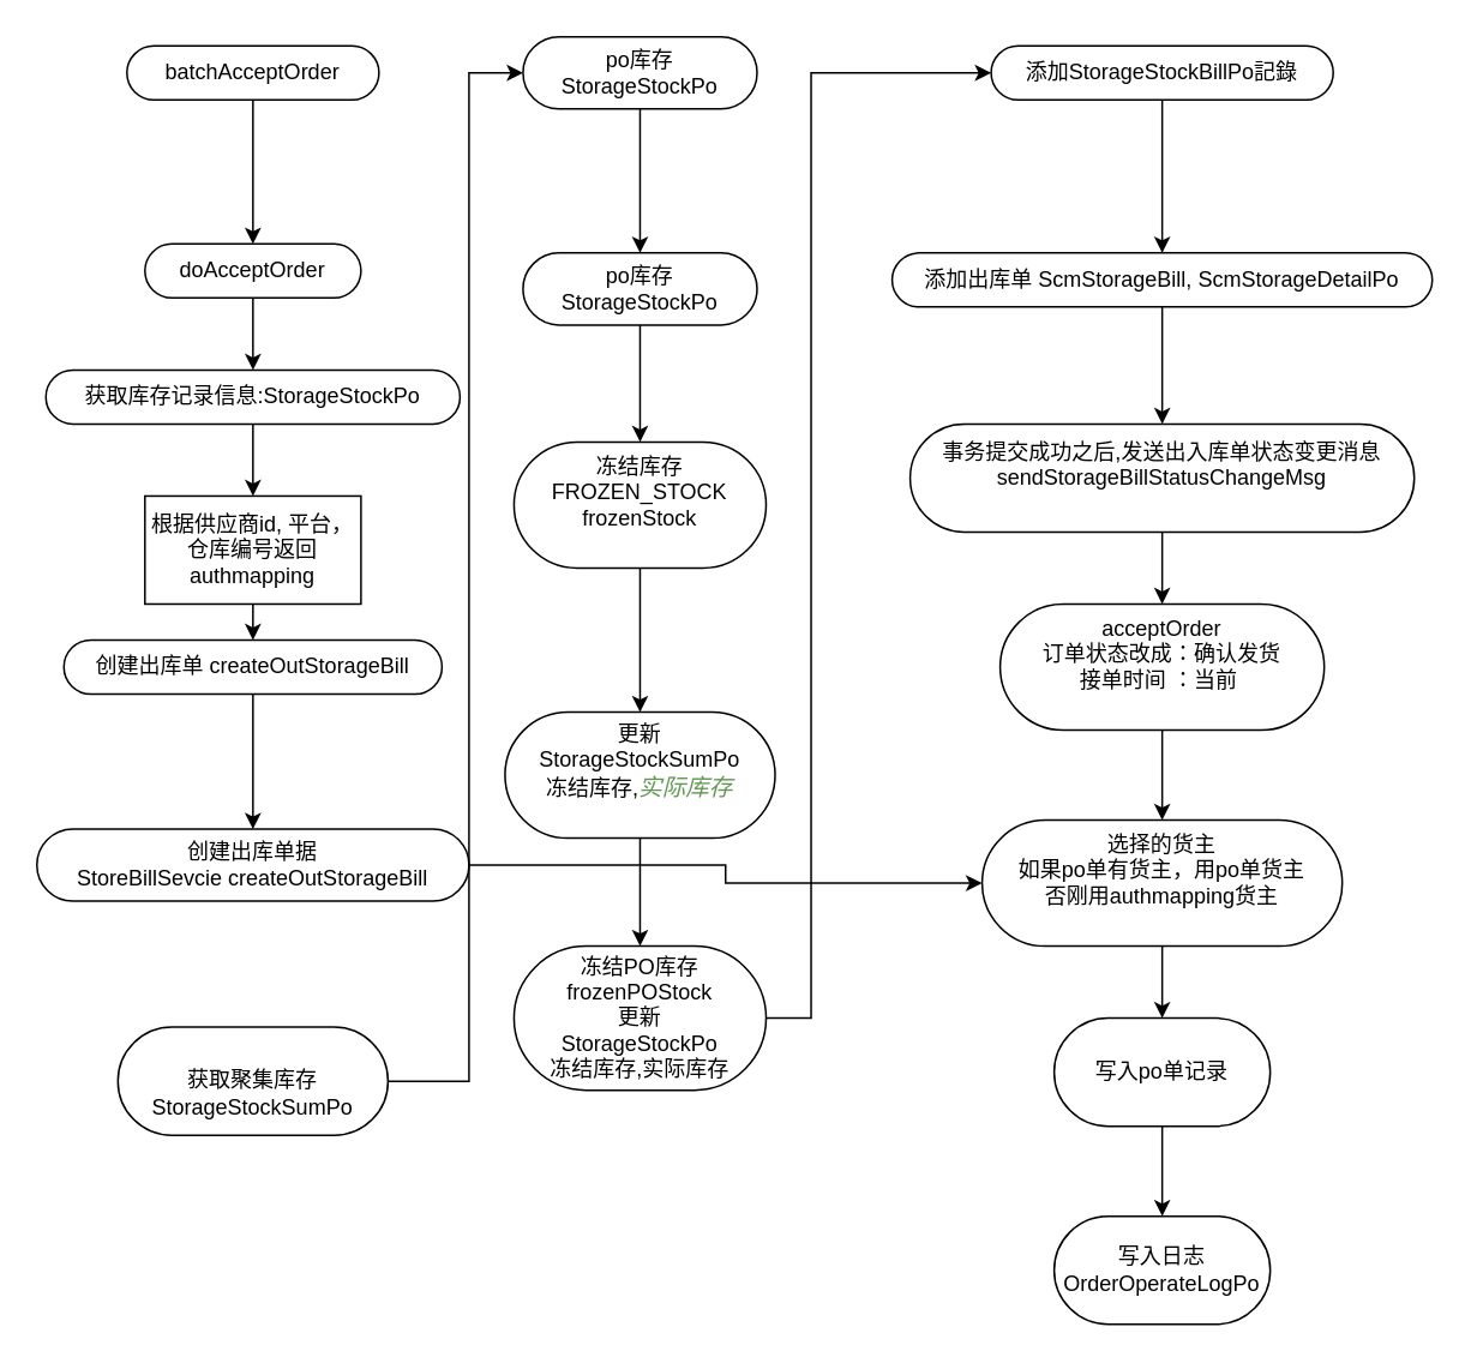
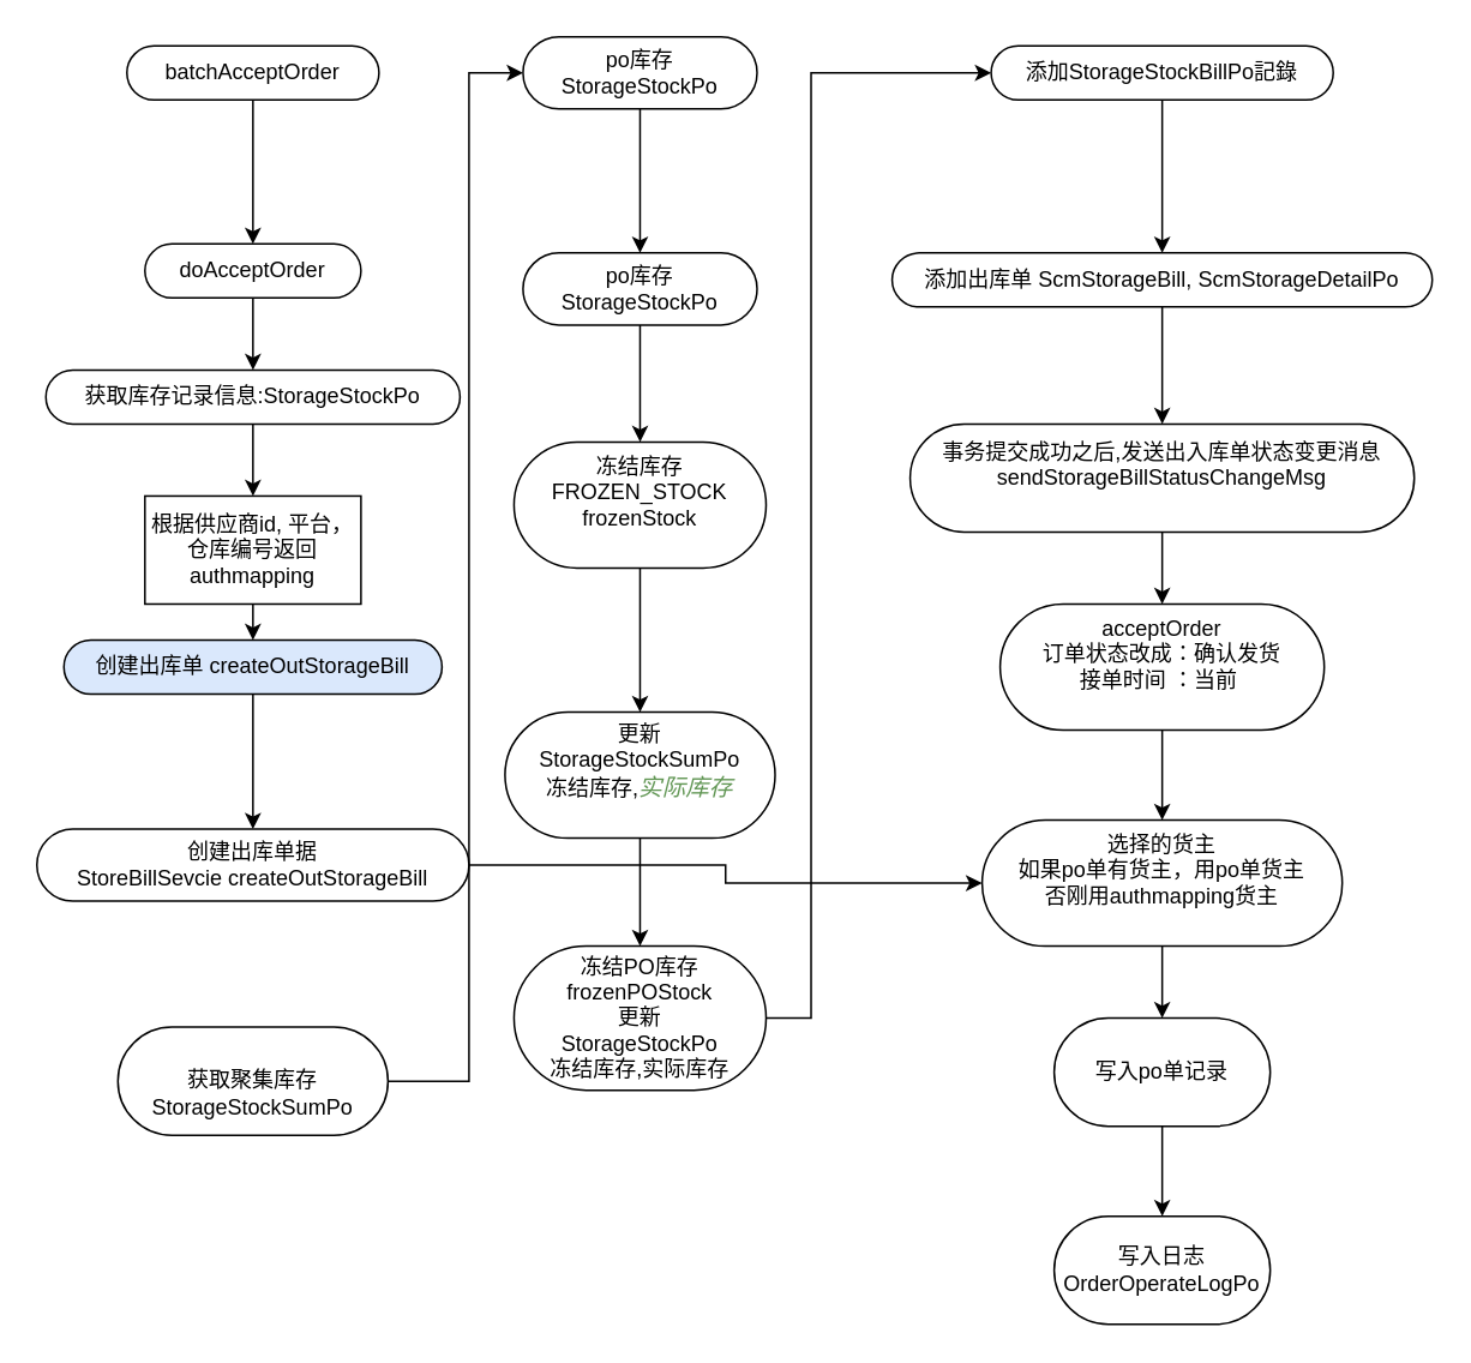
  <mxCell id="0" />
  <mxCell id="1" parent="0" />
  <mxCell id="2" value="" style="edgeStyle=orthogonalEdgeStyle;rounded=0;orthogonalLoop=1;jettySize=auto;html=1;" parent="1" source="3" target="5" edge="1"><mxGeometry relative="1" as="geometry" /></mxCell>
  <mxCell id="3" value="batchAcceptOrder" style="whiteSpace=wrap;html=1;rounded=1;arcSize=50;align=center;verticalAlign=middle;strokeWidth=1;autosize=1;spacing=4;treeFolding=1;treeMoving=1;newEdgeStyle={&quot;edgeStyle&quot;:&quot;entityRelationEdgeStyle&quot;,&quot;startArrow&quot;:&quot;none&quot;,&quot;endArrow&quot;:&quot;none&quot;,&quot;segment&quot;:10,&quot;curved&quot;:1};direction=west;" parent="1" vertex="1"><mxGeometry x="70" y="25" width="140" height="30" as="geometry" /></mxCell>
  <mxCell id="4" value="" style="edgeStyle=orthogonalEdgeStyle;rounded=0;orthogonalLoop=1;jettySize=auto;html=1;" parent="1" source="5" target="7" edge="1"><mxGeometry relative="1" as="geometry" /></mxCell>
  <mxCell id="5" value="doAcceptOrder" style="whiteSpace=wrap;html=1;rounded=1;arcSize=50;align=center;verticalAlign=middle;strokeWidth=1;autosize=1;spacing=4;treeFolding=1;treeMoving=1;newEdgeStyle={&quot;edgeStyle&quot;:&quot;entityRelationEdgeStyle&quot;,&quot;startArrow&quot;:&quot;none&quot;,&quot;endArrow&quot;:&quot;none&quot;,&quot;segment&quot;:10,&quot;curved&quot;:1};direction=west;" parent="1" vertex="1"><mxGeometry x="80" y="135" width="120" height="30" as="geometry" /></mxCell>
  <mxCell id="6" style="edgeStyle=orthogonalEdgeStyle;rounded=0;orthogonalLoop=1;jettySize=auto;html=1;entryX=0.5;entryY=0;entryDx=0;entryDy=0;" edge="1" parent="1" source="7" target="35"><mxGeometry relative="1" as="geometry" /></mxCell>
  <mxCell id="7" value="获取库存记录信息:StorageStockPo" style="whiteSpace=wrap;html=1;rounded=1;arcSize=50;align=center;verticalAlign=middle;strokeWidth=1;autosize=1;spacing=4;treeFolding=1;treeMoving=1;newEdgeStyle={&quot;edgeStyle&quot;:&quot;entityRelationEdgeStyle&quot;,&quot;startArrow&quot;:&quot;none&quot;,&quot;endArrow&quot;:&quot;none&quot;,&quot;segment&quot;:10,&quot;curved&quot;:1};direction=west;" parent="1" vertex="1"><mxGeometry x="25" y="205" width="230" height="30" as="geometry" /></mxCell>
  <mxCell id="8" value="" style="edgeStyle=orthogonalEdgeStyle;rounded=0;orthogonalLoop=1;jettySize=auto;html=1;" parent="1" source="9" target="11" edge="1"><mxGeometry relative="1" as="geometry" /></mxCell>
- <mxCell id="9" value="创建出库单 createOutStorageBill" style="whiteSpace=wrap;html=1;rounded=1;arcSize=50;align=center;verticalAlign=middle;strokeWidth=1;autosize=1;spacing=4;treeFolding=1;treeMoving=1;newEdgeStyle={&quot;edgeStyle&quot;:&quot;entityRelationEdgeStyle&quot;,&quot;startArrow&quot;:&quot;none&quot;,&quot;endArrow&quot;:&quot;none&quot;,&quot;segment&quot;:10,&quot;curved&quot;:1};direction=west;" parent="1" vertex="1"><mxGeometry x="35" y="355" width="210" height="30" as="geometry" /></mxCell>
+ <mxCell id="9" value="创建出库单 createOutStorageBill" style="whiteSpace=wrap;html=1;rounded=1;arcSize=50;align=center;verticalAlign=middle;strokeWidth=1;autosize=1;spacing=4;treeFolding=1;treeMoving=1;newEdgeStyle={&quot;edgeStyle&quot;:&quot;entityRelationEdgeStyle&quot;,&quot;startArrow&quot;:&quot;none&quot;,&quot;endArrow&quot;:&quot;none&quot;,&quot;segment&quot;:10,&quot;curved&quot;:1};direction=west;fillColor=#dae8fc;" parent="1" vertex="1"><mxGeometry x="35" y="355" width="210" height="30" as="geometry" /></mxCell>
  <mxCell id="10" value="" style="edgeStyle=orthogonalEdgeStyle;rounded=0;orthogonalLoop=1;jettySize=auto;html=1;" parent="1" source="11" target="33" edge="1"><mxGeometry relative="1" as="geometry" /></mxCell>
  <mxCell id="11" value="&lt;div&gt;创建出库单据&lt;/div&gt;&lt;div&gt;StoreBillSevcie createOutStorageBill&lt;/div&gt;" style="whiteSpace=wrap;html=1;rounded=1;arcSize=50;align=center;verticalAlign=middle;strokeWidth=1;autosize=1;spacing=4;treeFolding=1;treeMoving=1;newEdgeStyle={&quot;edgeStyle&quot;:&quot;entityRelationEdgeStyle&quot;,&quot;startArrow&quot;:&quot;none&quot;,&quot;endArrow&quot;:&quot;none&quot;,&quot;segment&quot;:10,&quot;curved&quot;:1};direction=west;" parent="1" vertex="1"><mxGeometry x="20" y="460" width="240" height="40" as="geometry" /></mxCell>
  <mxCell id="12" value="" style="edgeStyle=orthogonalEdgeStyle;rounded=0;orthogonalLoop=1;jettySize=auto;html=1;" parent="1" source="13" target="15" edge="1"><mxGeometry relative="1" as="geometry"><Array as="points"><mxPoint x="260" y="600" /><mxPoint x="260" y="40" /></Array></mxGeometry></mxCell>
  <mxCell id="13" value="&lt;div&gt;&lt;br&gt;&lt;/div&gt;&lt;div&gt;获取聚集库存&lt;/div&gt;&lt;div&gt;StorageStockSumPo&lt;/div&gt;" style="whiteSpace=wrap;html=1;rounded=1;arcSize=50;align=center;verticalAlign=middle;strokeWidth=1;autosize=1;spacing=4;treeFolding=1;treeMoving=1;newEdgeStyle={&quot;edgeStyle&quot;:&quot;entityRelationEdgeStyle&quot;,&quot;startArrow&quot;:&quot;none&quot;,&quot;endArrow&quot;:&quot;none&quot;,&quot;segment&quot;:10,&quot;curved&quot;:1};direction=west;" parent="1" vertex="1"><mxGeometry x="65" y="570" width="150" height="60" as="geometry" /></mxCell>
  <mxCell id="14" value="" style="edgeStyle=orthogonalEdgeStyle;rounded=0;orthogonalLoop=1;jettySize=auto;html=1;" parent="1" source="15" target="17" edge="1"><mxGeometry relative="1" as="geometry" /></mxCell>
  <mxCell id="15" value="&lt;div&gt;po库存&lt;/div&gt;&lt;div&gt;StorageStockPo&lt;/div&gt;" style="whiteSpace=wrap;html=1;rounded=1;arcSize=50;align=center;verticalAlign=middle;strokeWidth=1;autosize=1;spacing=4;treeFolding=1;treeMoving=1;newEdgeStyle={&quot;edgeStyle&quot;:&quot;entityRelationEdgeStyle&quot;,&quot;startArrow&quot;:&quot;none&quot;,&quot;endArrow&quot;:&quot;none&quot;,&quot;segment&quot;:10,&quot;curved&quot;:1};direction=west;" parent="1" vertex="1"><mxGeometry x="290" y="20" width="130" height="40" as="geometry" /></mxCell>
  <mxCell id="16" value="" style="edgeStyle=orthogonalEdgeStyle;rounded=0;orthogonalLoop=1;jettySize=auto;html=1;" parent="1" source="17" target="19" edge="1"><mxGeometry relative="1" as="geometry" /></mxCell>
  <mxCell id="17" value="&lt;div&gt;po库存&lt;/div&gt;&lt;div&gt;StorageStockPo&lt;/div&gt;" style="whiteSpace=wrap;html=1;rounded=1;arcSize=50;align=center;verticalAlign=middle;strokeWidth=1;autosize=1;spacing=4;treeFolding=1;treeMoving=1;newEdgeStyle={&quot;edgeStyle&quot;:&quot;entityRelationEdgeStyle&quot;,&quot;startArrow&quot;:&quot;none&quot;,&quot;endArrow&quot;:&quot;none&quot;,&quot;segment&quot;:10,&quot;curved&quot;:1};direction=west;" parent="1" vertex="1"><mxGeometry x="290" y="140" width="130" height="40" as="geometry" /></mxCell>
  <mxCell id="18" value="" style="edgeStyle=orthogonalEdgeStyle;rounded=0;orthogonalLoop=1;jettySize=auto;html=1;" parent="1" source="19" target="21" edge="1"><mxGeometry relative="1" as="geometry" /></mxCell>
  <mxCell id="19" value="&lt;div&gt;冻结库存&lt;/div&gt;&lt;div&gt;FROZEN_STOCK&lt;/div&gt;&lt;div&gt;frozenStock&lt;/div&gt;&lt;div&gt;&lt;br&gt;&lt;/div&gt;" style="whiteSpace=wrap;html=1;rounded=1;arcSize=50;align=center;verticalAlign=middle;strokeWidth=1;autosize=1;spacing=4;treeFolding=1;treeMoving=1;newEdgeStyle={&quot;edgeStyle&quot;:&quot;entityRelationEdgeStyle&quot;,&quot;startArrow&quot;:&quot;none&quot;,&quot;endArrow&quot;:&quot;none&quot;,&quot;segment&quot;:10,&quot;curved&quot;:1};direction=west;" parent="1" vertex="1"><mxGeometry x="285" y="245" width="140" height="70" as="geometry" /></mxCell>
  <mxCell id="20" value="" style="edgeStyle=orthogonalEdgeStyle;rounded=0;orthogonalLoop=1;jettySize=auto;html=1;" parent="1" source="21" target="23" edge="1"><mxGeometry relative="1" as="geometry" /></mxCell>
  <mxCell id="21" value="&lt;div&gt;&lt;div&gt;更新&lt;/div&gt;&lt;div&gt;StorageStockSumPo&lt;/div&gt;&lt;/div&gt;&lt;div&gt;&lt;div&gt;冻结库存,&lt;span style=&quot;font-family: , monospace ; font-size: 9.8pt ; color: rgb(98 , 151 , 85) ; font-style: italic&quot;&gt;实际库存&lt;/span&gt;&lt;/div&gt;&lt;/div&gt;&lt;div&gt;&lt;br&gt;&lt;/div&gt;" style="whiteSpace=wrap;html=1;rounded=1;arcSize=50;align=center;verticalAlign=middle;strokeWidth=1;autosize=1;spacing=4;treeFolding=1;treeMoving=1;newEdgeStyle={&quot;edgeStyle&quot;:&quot;entityRelationEdgeStyle&quot;,&quot;startArrow&quot;:&quot;none&quot;,&quot;endArrow&quot;:&quot;none&quot;,&quot;segment&quot;:10,&quot;curved&quot;:1};direction=west;" parent="1" vertex="1"><mxGeometry x="280" y="395" width="150" height="70" as="geometry" /></mxCell>
  <mxCell id="22" value="" style="edgeStyle=orthogonalEdgeStyle;rounded=0;orthogonalLoop=1;jettySize=auto;html=1;" parent="1" source="23" target="25" edge="1"><mxGeometry relative="1" as="geometry"><Array as="points"><mxPoint x="450" y="565" /><mxPoint x="450" y="40" /></Array></mxGeometry></mxCell>
  <mxCell id="23" value="冻结PO库存&#10;frozenPOStock&#10;更新&#10;StorageStockPo&#10;冻结库存,实际库存" style="whiteSpace=wrap;html=1;rounded=1;arcSize=50;align=center;verticalAlign=middle;strokeWidth=1;autosize=1;spacing=4;treeFolding=1;treeMoving=1;newEdgeStyle={&quot;edgeStyle&quot;:&quot;entityRelationEdgeStyle&quot;,&quot;startArrow&quot;:&quot;none&quot;,&quot;endArrow&quot;:&quot;none&quot;,&quot;segment&quot;:10,&quot;curved&quot;:1};direction=west;" parent="1" vertex="1"><mxGeometry x="285" y="525" width="140" height="80" as="geometry" /></mxCell>
  <mxCell id="24" value="" style="edgeStyle=orthogonalEdgeStyle;rounded=0;orthogonalLoop=1;jettySize=auto;html=1;" parent="1" source="25" target="27" edge="1"><mxGeometry relative="1" as="geometry" /></mxCell>
  <mxCell id="25" value="&lt;div&gt;&lt;span&gt;添加StorageStockBillPo記錄&lt;/span&gt;&lt;br&gt;&lt;/div&gt;" style="whiteSpace=wrap;html=1;rounded=1;arcSize=50;align=center;verticalAlign=middle;strokeWidth=1;autosize=1;spacing=4;treeFolding=1;treeMoving=1;newEdgeStyle={&quot;edgeStyle&quot;:&quot;entityRelationEdgeStyle&quot;,&quot;startArrow&quot;:&quot;none&quot;,&quot;endArrow&quot;:&quot;none&quot;,&quot;segment&quot;:10,&quot;curved&quot;:1};direction=west;" parent="1" vertex="1"><mxGeometry x="550" y="25" width="190" height="30" as="geometry" /></mxCell>
  <mxCell id="26" value="" style="edgeStyle=orthogonalEdgeStyle;rounded=0;orthogonalLoop=1;jettySize=auto;html=1;" parent="1" source="27" target="29" edge="1"><mxGeometry relative="1" as="geometry" /></mxCell>
  <mxCell id="27" value="添加出库单&amp;nbsp;ScmStorageBill, ScmStorageDetailPo" style="whiteSpace=wrap;html=1;rounded=1;arcSize=50;align=center;verticalAlign=middle;strokeWidth=1;autosize=1;spacing=4;treeFolding=1;treeMoving=1;newEdgeStyle={&quot;edgeStyle&quot;:&quot;entityRelationEdgeStyle&quot;,&quot;startArrow&quot;:&quot;none&quot;,&quot;endArrow&quot;:&quot;none&quot;,&quot;segment&quot;:10,&quot;curved&quot;:1};direction=west;" parent="1" vertex="1"><mxGeometry x="495" y="140" width="300" height="30" as="geometry" /></mxCell>
  <mxCell id="28" value="" style="edgeStyle=orthogonalEdgeStyle;rounded=0;orthogonalLoop=1;jettySize=auto;html=1;" edge="1" parent="1" source="29" target="31"><mxGeometry relative="1" as="geometry" /></mxCell>
  <mxCell id="29" value="&lt;div&gt;事务提交成功之后,发送出入库单状态变更消息&lt;/div&gt;&lt;div&gt;sendStorageBillStatusChangeMsg&lt;/div&gt;&lt;div&gt;&lt;br&gt;&lt;/div&gt;" style="whiteSpace=wrap;html=1;rounded=1;arcSize=50;align=center;verticalAlign=middle;strokeWidth=1;autosize=1;spacing=4;treeFolding=1;treeMoving=1;newEdgeStyle={&quot;edgeStyle&quot;:&quot;entityRelationEdgeStyle&quot;,&quot;startArrow&quot;:&quot;none&quot;,&quot;endArrow&quot;:&quot;none&quot;,&quot;segment&quot;:10,&quot;curved&quot;:1};direction=west;" parent="1" vertex="1"><mxGeometry x="505" y="235" width="280" height="60" as="geometry" /></mxCell>
  <mxCell id="30" value="" style="edgeStyle=orthogonalEdgeStyle;rounded=0;orthogonalLoop=1;jettySize=auto;html=1;" edge="1" parent="1" source="31" target="33"><mxGeometry relative="1" as="geometry" /></mxCell>
  <mxCell id="31" value="&lt;div&gt;&lt;div&gt;acceptOrder&lt;/div&gt;&lt;div&gt;订单状态改成：确认发货&lt;/div&gt;&lt;div&gt;接单时间 ：当前&amp;nbsp;&lt;/div&gt;&lt;/div&gt;&lt;div&gt;&lt;br&gt;&lt;/div&gt;" style="whiteSpace=wrap;html=1;rounded=1;arcSize=50;align=center;verticalAlign=middle;strokeWidth=1;autosize=1;spacing=4;treeFolding=1;treeMoving=1;newEdgeStyle={&quot;edgeStyle&quot;:&quot;entityRelationEdgeStyle&quot;,&quot;startArrow&quot;:&quot;none&quot;,&quot;endArrow&quot;:&quot;none&quot;,&quot;segment&quot;:10,&quot;curved&quot;:1};direction=west;" vertex="1" parent="1"><mxGeometry x="555" y="335" width="180" height="70" as="geometry" /></mxCell>
  <mxCell id="32" value="" style="edgeStyle=orthogonalEdgeStyle;rounded=0;orthogonalLoop=1;jettySize=auto;html=1;" edge="1" parent="1" source="33" target="37"><mxGeometry relative="1" as="geometry" /></mxCell>
  <mxCell id="33" value="&lt;div&gt;&lt;div&gt;选择的货主&lt;/div&gt;&lt;div&gt;如果po单有货主，用po单货主&lt;/div&gt;&lt;div&gt;否刚用authmapping货主&lt;/div&gt;&lt;/div&gt;&lt;div&gt;&lt;br&gt;&lt;/div&gt;" style="whiteSpace=wrap;html=1;rounded=1;arcSize=50;align=center;verticalAlign=middle;strokeWidth=1;autosize=1;spacing=4;treeFolding=1;treeMoving=1;newEdgeStyle={&quot;edgeStyle&quot;:&quot;entityRelationEdgeStyle&quot;,&quot;startArrow&quot;:&quot;none&quot;,&quot;endArrow&quot;:&quot;none&quot;,&quot;segment&quot;:10,&quot;curved&quot;:1};direction=west;" vertex="1" parent="1"><mxGeometry x="545" y="455" width="200" height="70" as="geometry" /></mxCell>
  <mxCell id="34" style="edgeStyle=orthogonalEdgeStyle;rounded=0;orthogonalLoop=1;jettySize=auto;html=1;" edge="1" parent="1" source="35" target="9"><mxGeometry relative="1" as="geometry"><Array as="points"><mxPoint x="140" y="325" /></Array></mxGeometry></mxCell>
  <mxCell id="35" value="根据供应商id, 平台， 仓库编号返回authmapping" style="whiteSpace=wrap;html=1;" vertex="1" parent="1"><mxGeometry x="80" y="275" width="120" height="60" as="geometry" /></mxCell>
  <mxCell id="36" value="" style="edgeStyle=orthogonalEdgeStyle;rounded=0;orthogonalLoop=1;jettySize=auto;html=1;" edge="1" parent="1" source="37" target="38"><mxGeometry relative="1" as="geometry" /></mxCell>
  <mxCell id="37" value="写入po单记录" style="rounded=1;whiteSpace=wrap;html=1;arcSize=50;strokeWidth=1;spacing=4;" vertex="1" parent="1"><mxGeometry x="585" y="565" width="120" height="60" as="geometry" /></mxCell>
  <mxCell id="38" value="写入日志&lt;br&gt;OrderOperateLogPo" style="rounded=1;whiteSpace=wrap;html=1;arcSize=50;strokeWidth=1;spacing=4;" vertex="1" parent="1"><mxGeometry x="585" y="675" width="120" height="60" as="geometry" /></mxCell>
